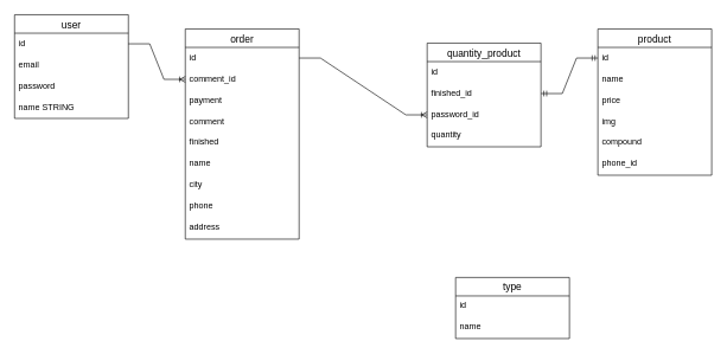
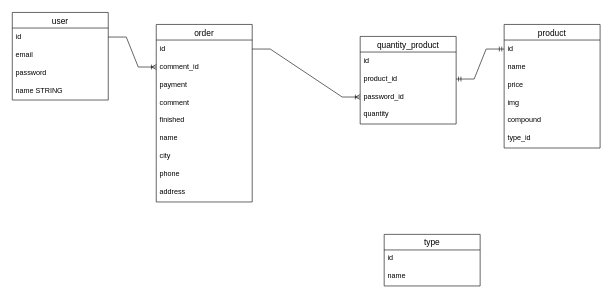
  <mxCell id="0" />
  <mxCell id="1" parent="0" />
  <mxCell id="2" value="user" style="swimlane;fontStyle=0;childLayout=stackLayout;horizontal=1;startSize=26;horizontalStack=0;resizeParent=1;resizeParentMax=0;resizeLast=0;collapsible=1;marginBottom=0;align=center;fontSize=14;" parent="1" vertex="1"><mxGeometry x="20" y="20" width="160" height="146" as="geometry" /></mxCell>
  <mxCell id="3" value="id" style="text;strokeColor=none;fillColor=none;spacingLeft=4;spacingRight=4;overflow=hidden;rotatable=0;points=[[0,0.5],[1,0.5]];portConstraint=eastwest;fontSize=12;" parent="2" vertex="1"><mxGeometry y="26" width="160" height="30" as="geometry" /></mxCell>
  <mxCell id="4" value="email" style="text;strokeColor=none;fillColor=none;spacingLeft=4;spacingRight=4;overflow=hidden;rotatable=0;points=[[0,0.5],[1,0.5]];portConstraint=eastwest;fontSize=12;" parent="2" vertex="1"><mxGeometry y="56" width="160" height="30" as="geometry" /></mxCell>
  <mxCell id="5" value="password&#10;" style="text;strokeColor=none;fillColor=none;spacingLeft=4;spacingRight=4;overflow=hidden;rotatable=0;points=[[0,0.5],[1,0.5]];portConstraint=eastwest;fontSize=12;" parent="2" vertex="1"><mxGeometry y="86" width="160" height="30" as="geometry" /></mxCell>
  <mxCell id="6" value="name STRING" style="text;strokeColor=none;fillColor=none;spacingLeft=4;spacingRight=4;overflow=hidden;rotatable=0;points=[[0,0.5],[1,0.5]];portConstraint=eastwest;fontSize=12;" parent="2" vertex="1"><mxGeometry y="116" width="160" height="30" as="geometry" /></mxCell>
  <mxCell id="7" value="product" style="swimlane;fontStyle=0;childLayout=stackLayout;horizontal=1;startSize=26;horizontalStack=0;resizeParent=1;resizeParentMax=0;resizeLast=0;collapsible=1;marginBottom=0;align=center;fontSize=14;" parent="1" vertex="1"><mxGeometry x="840" y="40" width="160" height="206" as="geometry" /></mxCell>
  <mxCell id="8" value="id" style="text;strokeColor=none;fillColor=none;spacingLeft=4;spacingRight=4;overflow=hidden;rotatable=0;points=[[0,0.5],[1,0.5]];portConstraint=eastwest;fontSize=12;" parent="7" vertex="1"><mxGeometry y="26" width="160" height="30" as="geometry" /></mxCell>
  <mxCell id="9" value="name" style="text;strokeColor=none;fillColor=none;spacingLeft=4;spacingRight=4;overflow=hidden;rotatable=0;points=[[0,0.5],[1,0.5]];portConstraint=eastwest;fontSize=12;" parent="7" vertex="1"><mxGeometry y="56" width="160" height="30" as="geometry" /></mxCell>
  <mxCell id="10" value="price" style="text;strokeColor=none;fillColor=none;spacingLeft=4;spacingRight=4;overflow=hidden;rotatable=0;points=[[0,0.5],[1,0.5]];portConstraint=eastwest;fontSize=12;" parent="7" vertex="1"><mxGeometry y="86" width="160" height="30" as="geometry" /></mxCell>
  <mxCell id="11" value="img" style="text;strokeColor=none;fillColor=none;spacingLeft=4;spacingRight=4;overflow=hidden;rotatable=0;points=[[0,0.5],[1,0.5]];portConstraint=eastwest;fontSize=12;" parent="7" vertex="1"><mxGeometry y="116" width="160" height="30" as="geometry" /></mxCell>
  <mxCell id="12" value="compound" style="text;strokeColor=none;fillColor=none;spacingLeft=4;spacingRight=4;overflow=hidden;rotatable=0;points=[[0,0.5],[1,0.5]];portConstraint=eastwest;fontSize=12;" parent="7" vertex="1"><mxGeometry y="146" width="160" height="30" as="geometry" /></mxCell>
- <mxCell id="13" value="phone_id" style="text;strokeColor=none;fillColor=none;spacingLeft=4;spacingRight=4;overflow=hidden;rotatable=0;points=[[0,0.5],[1,0.5]];portConstraint=eastwest;fontSize=12;" parent="7" vertex="1"><mxGeometry y="176" width="160" height="30" as="geometry" /></mxCell>
+ <mxCell id="13" value="type_id" style="text;strokeColor=none;fillColor=none;spacingLeft=4;spacingRight=4;overflow=hidden;rotatable=0;points=[[0,0.5],[1,0.5]];portConstraint=eastwest;fontSize=12;" parent="7" vertex="1"><mxGeometry y="176" width="160" height="30" as="geometry" /></mxCell>
  <mxCell id="14" value="type" style="swimlane;fontStyle=0;childLayout=stackLayout;horizontal=1;startSize=26;horizontalStack=0;resizeParent=1;resizeParentMax=0;resizeLast=0;collapsible=1;marginBottom=0;align=center;fontSize=14;" parent="1" vertex="1"><mxGeometry x="640" y="390" width="160" height="86" as="geometry" /></mxCell>
  <mxCell id="15" value="id" style="text;strokeColor=none;fillColor=none;spacingLeft=4;spacingRight=4;overflow=hidden;rotatable=0;points=[[0,0.5],[1,0.5]];portConstraint=eastwest;fontSize=12;" parent="14" vertex="1"><mxGeometry y="26" width="160" height="30" as="geometry" /></mxCell>
  <mxCell id="16" value="name" style="text;strokeColor=none;fillColor=none;spacingLeft=4;spacingRight=4;overflow=hidden;rotatable=0;points=[[0,0.5],[1,0.5]];portConstraint=eastwest;fontSize=12;" parent="14" vertex="1"><mxGeometry y="56" width="160" height="30" as="geometry" /></mxCell>
  <mxCell id="17" value="quantity_product" style="swimlane;fontStyle=0;childLayout=stackLayout;horizontal=1;startSize=26;horizontalStack=0;resizeParent=1;resizeParentMax=0;resizeLast=0;collapsible=1;marginBottom=0;align=center;fontSize=14;" parent="1" vertex="1"><mxGeometry x="600" y="60" width="160" height="146" as="geometry" /></mxCell>
  <mxCell id="18" value="id" style="text;strokeColor=none;fillColor=none;spacingLeft=4;spacingRight=4;overflow=hidden;rotatable=0;points=[[0,0.5],[1,0.5]];portConstraint=eastwest;fontSize=12;" parent="17" vertex="1"><mxGeometry y="26" width="160" height="30" as="geometry" /></mxCell>
- <mxCell id="19" value="finished_id" style="text;strokeColor=none;fillColor=none;spacingLeft=4;spacingRight=4;overflow=hidden;rotatable=0;points=[[0,0.5],[1,0.5]];portConstraint=eastwest;fontSize=12;" parent="17" vertex="1"><mxGeometry y="56" width="160" height="30" as="geometry" /></mxCell>
+ <mxCell id="19" value="product_id" style="text;strokeColor=none;fillColor=none;spacingLeft=4;spacingRight=4;overflow=hidden;rotatable=0;points=[[0,0.5],[1,0.5]];portConstraint=eastwest;fontSize=12;" parent="17" vertex="1"><mxGeometry y="56" width="160" height="30" as="geometry" /></mxCell>
  <mxCell id="20" value="password_id" style="text;strokeColor=none;fillColor=none;spacingLeft=4;spacingRight=4;overflow=hidden;rotatable=0;points=[[0,0.5],[1,0.5]];portConstraint=eastwest;fontSize=12;" parent="17" vertex="1"><mxGeometry y="86" width="160" height="30" as="geometry" /></mxCell>
  <mxCell id="21" value="quantity" style="text;strokeColor=none;fillColor=none;spacingLeft=4;spacingRight=4;overflow=hidden;rotatable=0;points=[[0,0.5],[1,0.5]];portConstraint=eastwest;fontSize=12;" parent="17" vertex="1"><mxGeometry y="116" width="160" height="30" as="geometry" /></mxCell>
  <mxCell id="22" value="" style="edgeStyle=entityRelationEdgeStyle;fontSize=12;html=1;endArrow=ERmandOne;startArrow=ERmandOne;rounded=0;exitX=1;exitY=0.5;exitDx=0;exitDy=0;" parent="1" source="19" target="8" edge="1"><mxGeometry width="100" height="100" relative="1" as="geometry"><mxPoint x="700" y="270" as="sourcePoint" /><mxPoint x="800" y="170" as="targetPoint" /></mxGeometry></mxCell>
  <mxCell id="23" value="order" style="swimlane;fontStyle=0;childLayout=stackLayout;horizontal=1;startSize=26;horizontalStack=0;resizeParent=1;resizeParentMax=0;resizeLast=0;collapsible=1;marginBottom=0;align=center;fontSize=14;" parent="1" vertex="1"><mxGeometry x="260" y="40" width="160" height="296" as="geometry"><mxRectangle x="270" y="580" width="70" height="30" as="alternateBounds" /></mxGeometry></mxCell>
  <mxCell id="24" value="id" style="text;strokeColor=none;fillColor=none;spacingLeft=4;spacingRight=4;overflow=hidden;rotatable=0;points=[[0,0.5],[1,0.5]];portConstraint=eastwest;fontSize=12;" parent="23" vertex="1"><mxGeometry y="26" width="160" height="30" as="geometry" /></mxCell>
  <mxCell id="25" value="comment_id&#10;" style="text;strokeColor=none;fillColor=none;spacingLeft=4;spacingRight=4;overflow=hidden;rotatable=0;points=[[0,0.5],[1,0.5]];portConstraint=eastwest;fontSize=12;" parent="23" vertex="1"><mxGeometry y="56" width="160" height="30" as="geometry" /></mxCell>
  <mxCell id="26" value="payment" style="text;strokeColor=none;fillColor=none;spacingLeft=4;spacingRight=4;overflow=hidden;rotatable=0;points=[[0,0.5],[1,0.5]];portConstraint=eastwest;fontSize=12;" parent="23" vertex="1"><mxGeometry y="86" width="160" height="30" as="geometry" /></mxCell>
  <mxCell id="27" value="comment" style="text;strokeColor=none;fillColor=none;spacingLeft=4;spacingRight=4;overflow=hidden;rotatable=0;points=[[0,0.5],[1,0.5]];portConstraint=eastwest;fontSize=12;" parent="23" vertex="1"><mxGeometry y="116" width="160" height="30" as="geometry" /></mxCell>
  <mxCell id="28" value="finished" style="text;strokeColor=none;fillColor=none;spacingLeft=4;spacingRight=4;overflow=hidden;rotatable=0;points=[[0,0.5],[1,0.5]];portConstraint=eastwest;fontSize=12;" parent="23" vertex="1"><mxGeometry y="146" width="160" height="30" as="geometry" /></mxCell>
  <mxCell id="29" value="name" style="text;strokeColor=none;fillColor=none;spacingLeft=4;spacingRight=4;overflow=hidden;rotatable=0;points=[[0,0.5],[1,0.5]];portConstraint=eastwest;fontSize=12;" parent="23" vertex="1"><mxGeometry y="176" width="160" height="30" as="geometry" /></mxCell>
  <mxCell id="30" value="city" style="text;strokeColor=none;fillColor=none;spacingLeft=4;spacingRight=4;overflow=hidden;rotatable=0;points=[[0,0.5],[1,0.5]];portConstraint=eastwest;fontSize=12;" parent="23" vertex="1"><mxGeometry y="206" width="160" height="30" as="geometry" /></mxCell>
  <mxCell id="31" value="phone" style="text;strokeColor=none;fillColor=none;spacingLeft=4;spacingRight=4;overflow=hidden;rotatable=0;points=[[0,0.5],[1,0.5]];portConstraint=eastwest;fontSize=12;" parent="23" vertex="1"><mxGeometry y="236" width="160" height="30" as="geometry" /></mxCell>
  <mxCell id="32" value="address" style="text;strokeColor=none;fillColor=none;spacingLeft=4;spacingRight=4;overflow=hidden;rotatable=0;points=[[0,0.5],[1,0.5]];portConstraint=eastwest;fontSize=12;" parent="23" vertex="1"><mxGeometry y="266" width="160" height="30" as="geometry" /></mxCell>
  <mxCell id="33" value="" style="edgeStyle=entityRelationEdgeStyle;fontSize=12;html=1;endArrow=ERoneToMany;rounded=0;exitX=1;exitY=0.5;exitDx=0;exitDy=0;entryX=0;entryY=0.5;entryDx=0;entryDy=0;" parent="1" source="24" target="20" edge="1"><mxGeometry width="100" height="100" relative="1" as="geometry"><mxPoint x="550" y="340" as="sourcePoint" /><mxPoint x="540" y="210" as="targetPoint" /></mxGeometry></mxCell>
  <mxCell id="34" value="" style="edgeStyle=entityRelationEdgeStyle;fontSize=12;html=1;endArrow=ERoneToMany;rounded=0;entryX=0;entryY=0.5;entryDx=0;entryDy=0;" parent="1" source="3" target="25" edge="1"><mxGeometry width="100" height="100" relative="1" as="geometry"><mxPoint x="220" y="390" as="sourcePoint" /><mxPoint x="320" y="290" as="targetPoint" /></mxGeometry></mxCell>
